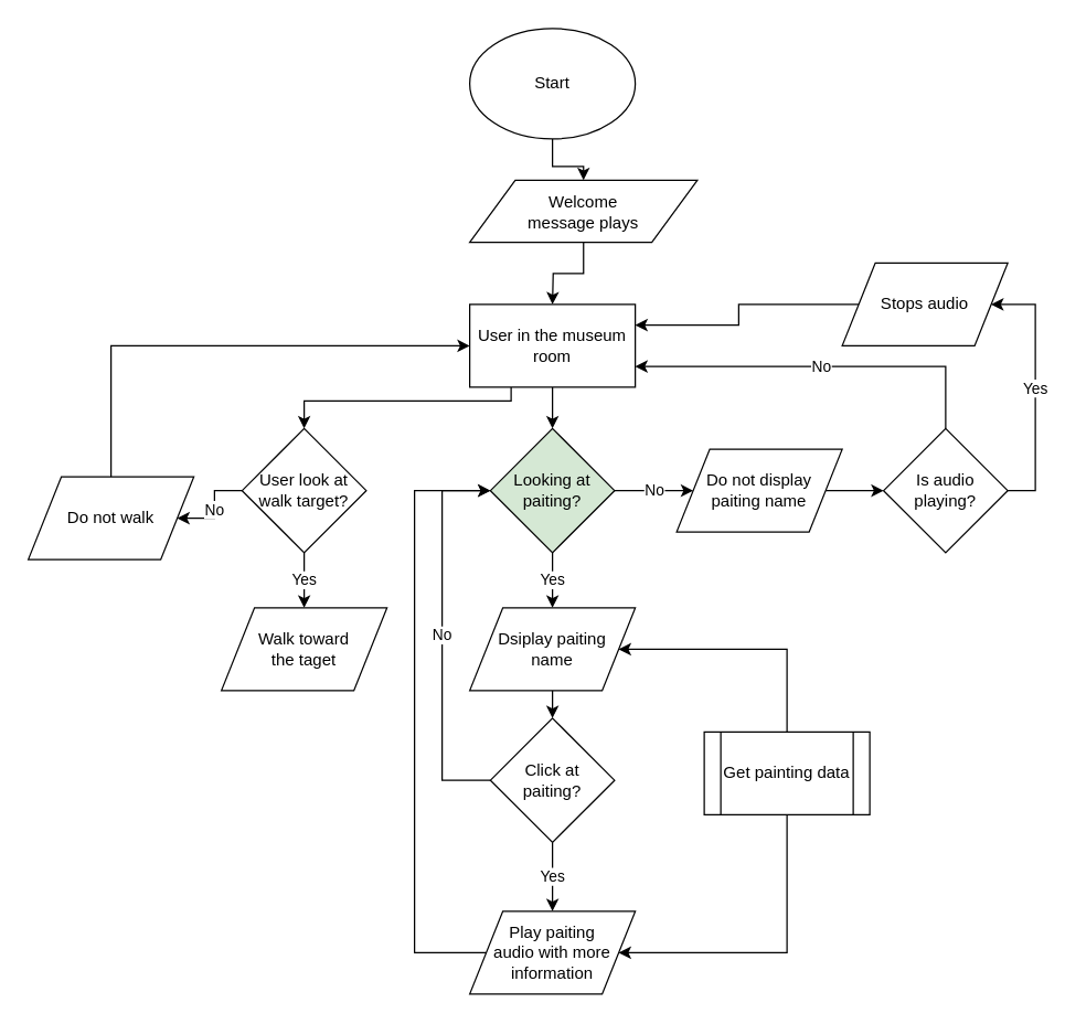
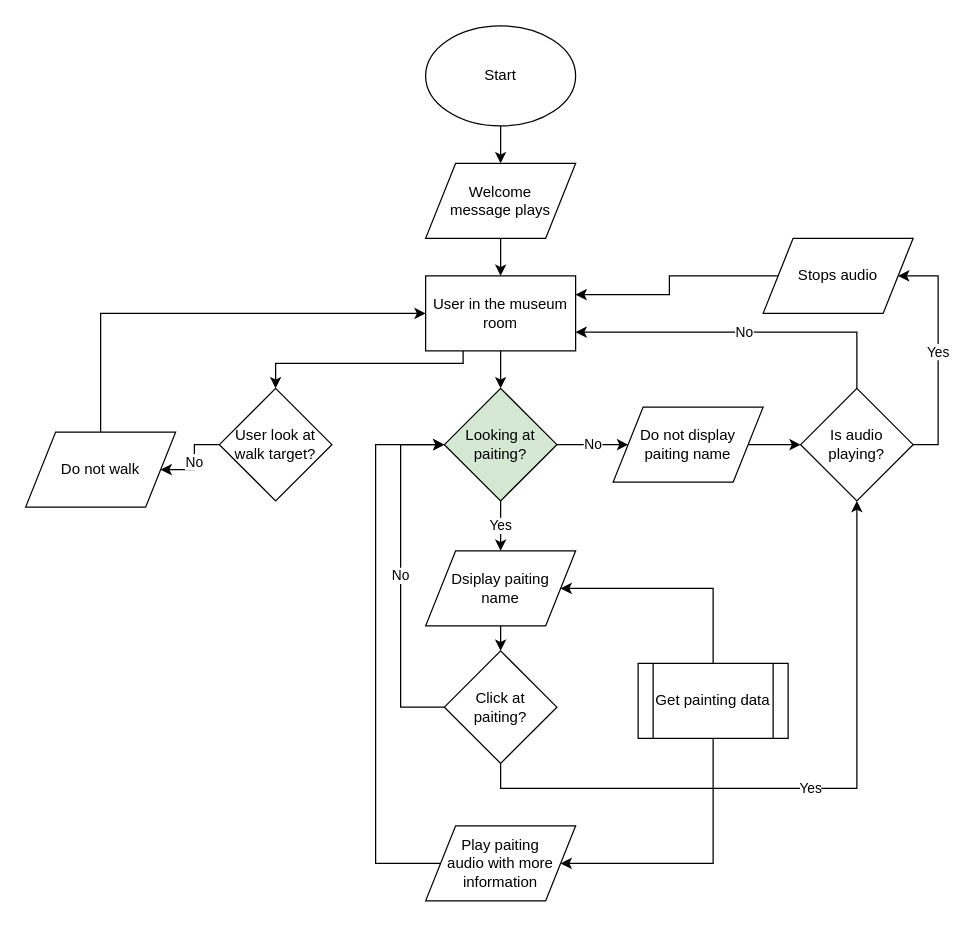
  <mxCell id="0" />
  <mxCell id="1" parent="0" />
  <mxCell id="2" style="edgeStyle=orthogonalEdgeStyle;rounded=0;orthogonalLoop=1;jettySize=auto;html=1;exitX=0.5;exitY=1;exitDx=0;exitDy=0;" edge="1" parent="1" source="3" target="5"><mxGeometry relative="1" as="geometry" /></mxCell>
  <mxCell id="3" value="Start" style="ellipse;whiteSpace=wrap;html=1;" vertex="1" parent="1"><mxGeometry x="340" y="20" width="120" height="80" as="geometry" /></mxCell>
  <mxCell id="4" style="edgeStyle=orthogonalEdgeStyle;rounded=0;orthogonalLoop=1;jettySize=auto;html=1;exitX=0.5;exitY=1;exitDx=0;exitDy=0;" edge="1" parent="1" source="5"><mxGeometry relative="1" as="geometry"><mxPoint x="400" y="220" as="targetPoint" /></mxGeometry></mxCell>
- <mxCell id="5" value="Welcome &lt;br&gt;message plays" style="shape=parallelogram;perimeter=parallelogramPerimeter;whiteSpace=wrap;html=1;" vertex="1" parent="1"><mxGeometry x="340" y="130" width="165" height="45" as="geometry" /></mxCell>
+ <mxCell id="5" value="Welcome &lt;br&gt;message plays" style="shape=parallelogram;perimeter=parallelogramPerimeter;whiteSpace=wrap;html=1;" vertex="1" parent="1"><mxGeometry x="340" y="130" width="120" height="60" as="geometry" /></mxCell>
  <mxCell id="6" style="edgeStyle=orthogonalEdgeStyle;rounded=0;orthogonalLoop=1;jettySize=auto;html=1;exitX=0.5;exitY=0;exitDx=0;exitDy=0;entryX=1;entryY=0.5;entryDx=0;entryDy=0;" edge="1" parent="1" source="8" target="14"><mxGeometry relative="1" as="geometry"><Array as="points"><mxPoint x="570" y="470" /></Array></mxGeometry></mxCell>
  <mxCell id="7" style="edgeStyle=orthogonalEdgeStyle;rounded=0;orthogonalLoop=1;jettySize=auto;html=1;exitX=0.5;exitY=1;exitDx=0;exitDy=0;entryX=1;entryY=0.5;entryDx=0;entryDy=0;" edge="1" parent="1" source="8" target="27"><mxGeometry relative="1" as="geometry"><Array as="points"><mxPoint x="570" y="690" /></Array></mxGeometry></mxCell>
  <mxCell id="8" value="Get painting data" style="shape=process;whiteSpace=wrap;html=1;backgroundOutline=1;" vertex="1" parent="1"><mxGeometry x="510" y="530" width="120" height="60" as="geometry" /></mxCell>
  <mxCell id="9" style="edgeStyle=orthogonalEdgeStyle;rounded=0;orthogonalLoop=1;jettySize=auto;html=1;exitX=0.25;exitY=1;exitDx=0;exitDy=0;entryX=0.5;entryY=0;entryDx=0;entryDy=0;" edge="1" parent="1" source="10" target="22"><mxGeometry relative="1" as="geometry"><Array as="points"><mxPoint x="370" y="290" /><mxPoint x="220" y="290" /></Array></mxGeometry></mxCell>
  <mxCell id="10" value="User in the museum room" style="rounded=0;whiteSpace=wrap;html=1;" vertex="1" parent="1"><mxGeometry x="340" y="220" width="120" height="60" as="geometry" /></mxCell>
  <mxCell id="11" style="edgeStyle=orthogonalEdgeStyle;rounded=0;orthogonalLoop=1;jettySize=auto;html=1;exitX=0.5;exitY=1;exitDx=0;exitDy=0;entryX=0.5;entryY=0;entryDx=0;entryDy=0;" edge="1" parent="1" target="17"><mxGeometry relative="1" as="geometry"><mxPoint x="400" y="280" as="sourcePoint" /></mxGeometry></mxCell>
- <mxCell id="12" value="Walk toward &lt;br&gt;the taget" style="shape=parallelogram;perimeter=parallelogramPerimeter;whiteSpace=wrap;html=1;" vertex="1" parent="1"><mxGeometry x="160" y="440" width="120" height="60" as="geometry" /></mxCell>
  <mxCell id="13" style="edgeStyle=orthogonalEdgeStyle;rounded=0;orthogonalLoop=1;jettySize=auto;html=1;exitX=0.5;exitY=1;exitDx=0;exitDy=0;entryX=0.5;entryY=0;entryDx=0;entryDy=0;" edge="1" parent="1" source="14" target="25"><mxGeometry relative="1" as="geometry" /></mxCell>
  <mxCell id="14" value="Dsiplay paiting &lt;br&gt;name" style="shape=parallelogram;perimeter=parallelogramPerimeter;whiteSpace=wrap;html=1;" vertex="1" parent="1"><mxGeometry x="340" y="440" width="120" height="60" as="geometry" /></mxCell>
  <mxCell id="15" value="Yes" style="edgeStyle=orthogonalEdgeStyle;rounded=0;orthogonalLoop=1;jettySize=auto;html=1;exitX=0.5;exitY=1;exitDx=0;exitDy=0;" edge="1" parent="1" source="17" target="14"><mxGeometry relative="1" as="geometry" /></mxCell>
  <mxCell id="16" value="No" style="edgeStyle=orthogonalEdgeStyle;rounded=0;orthogonalLoop=1;jettySize=auto;html=1;exitX=1;exitY=0.5;exitDx=0;exitDy=0;" edge="1" parent="1" source="17" target="19"><mxGeometry relative="1" as="geometry" /></mxCell>
  <mxCell id="17" value="Looking at &lt;br&gt;paiting?" style="rhombus;whiteSpace=wrap;html=1;fillColor=#d5e8d4;" vertex="1" parent="1"><mxGeometry x="355" y="310" width="90" height="90" as="geometry" /></mxCell>
  <mxCell id="18" style="edgeStyle=orthogonalEdgeStyle;rounded=0;orthogonalLoop=1;jettySize=auto;html=1;exitX=1;exitY=0.5;exitDx=0;exitDy=0;entryX=0;entryY=0.5;entryDx=0;entryDy=0;" edge="1" parent="1" source="19" target="30"><mxGeometry relative="1" as="geometry" /></mxCell>
  <mxCell id="19" value="Do not display&lt;br&gt;paiting name" style="shape=parallelogram;perimeter=parallelogramPerimeter;whiteSpace=wrap;html=1;" vertex="1" parent="1"><mxGeometry x="490" y="325" width="120" height="60" as="geometry" /></mxCell>
- <mxCell id="20" value="Yes" style="edgeStyle=orthogonalEdgeStyle;rounded=0;orthogonalLoop=1;jettySize=auto;html=1;exitX=0.5;exitY=1;exitDx=0;exitDy=0;entryX=0.5;entryY=0;entryDx=0;entryDy=0;" edge="1" parent="1" source="22" target="12"><mxGeometry relative="1" as="geometry" /></mxCell>
  <mxCell id="21" value="No" style="edgeStyle=orthogonalEdgeStyle;rounded=0;orthogonalLoop=1;jettySize=auto;html=1;exitX=0;exitY=0.5;exitDx=0;exitDy=0;entryX=1;entryY=0.5;entryDx=0;entryDy=0;" edge="1" parent="1" source="22" target="34"><mxGeometry relative="1" as="geometry" /></mxCell>
  <mxCell id="22" value="&lt;span&gt;User look at walk target?&lt;/span&gt;" style="rhombus;whiteSpace=wrap;html=1;" vertex="1" parent="1"><mxGeometry x="175" y="310" width="90" height="90" as="geometry" /></mxCell>
  <mxCell id="23" value="No" style="edgeStyle=orthogonalEdgeStyle;rounded=0;orthogonalLoop=1;jettySize=auto;html=1;exitX=0;exitY=0.5;exitDx=0;exitDy=0;entryX=0;entryY=0.5;entryDx=0;entryDy=0;" edge="1" parent="1" source="25" target="17"><mxGeometry relative="1" as="geometry"><Array as="points"><mxPoint x="320" y="565" /><mxPoint x="320" y="355" /></Array></mxGeometry></mxCell>
- <mxCell id="24" value="Yes" style="edgeStyle=orthogonalEdgeStyle;rounded=0;orthogonalLoop=1;jettySize=auto;html=1;exitX=0.5;exitY=1;exitDx=0;exitDy=0;entryX=0.5;entryY=0;entryDx=0;entryDy=0;" edge="1" parent="1" source="25" target="27"><mxGeometry relative="1" as="geometry" /></mxCell>
+ <mxCell id="24" value="Yes" style="edgeStyle=orthogonalEdgeStyle;rounded=0;orthogonalLoop=1;jettySize=auto;html=1;exitX=0.5;exitY=1;exitDx=0;exitDy=0;" edge="1" parent="1" source="25" target="30"><mxGeometry relative="1" as="geometry" /></mxCell>
  <mxCell id="25" value="Click at &lt;br&gt;paiting?" style="rhombus;whiteSpace=wrap;html=1;" vertex="1" parent="1"><mxGeometry x="355" y="520" width="90" height="90" as="geometry" /></mxCell>
  <mxCell id="26" style="edgeStyle=orthogonalEdgeStyle;rounded=0;orthogonalLoop=1;jettySize=auto;html=1;exitX=0;exitY=0.5;exitDx=0;exitDy=0;entryX=0;entryY=0.5;entryDx=0;entryDy=0;" edge="1" parent="1" source="27" target="17"><mxGeometry relative="1" as="geometry"><Array as="points"><mxPoint x="300" y="690" /><mxPoint x="300" y="355" /></Array></mxGeometry></mxCell>
  <mxCell id="27" value="Play paiting &lt;br&gt;audio with more information" style="shape=parallelogram;perimeter=parallelogramPerimeter;whiteSpace=wrap;html=1;" vertex="1" parent="1"><mxGeometry x="340" y="660" width="120" height="60" as="geometry" /></mxCell>
  <mxCell id="28" value="No" style="edgeStyle=orthogonalEdgeStyle;rounded=0;orthogonalLoop=1;jettySize=auto;html=1;exitX=0.5;exitY=0;exitDx=0;exitDy=0;entryX=1;entryY=0.75;entryDx=0;entryDy=0;" edge="1" parent="1" source="30" target="10"><mxGeometry relative="1" as="geometry" /></mxCell>
  <mxCell id="29" value="Yes" style="edgeStyle=orthogonalEdgeStyle;rounded=0;orthogonalLoop=1;jettySize=auto;html=1;exitX=1;exitY=0.5;exitDx=0;exitDy=0;entryX=1;entryY=0.5;entryDx=0;entryDy=0;" edge="1" parent="1" source="30" target="32"><mxGeometry relative="1" as="geometry"><Array as="points"><mxPoint x="750" y="355" /><mxPoint x="750" y="220" /></Array></mxGeometry></mxCell>
  <mxCell id="30" value="Is audio playing?" style="rhombus;whiteSpace=wrap;html=1;" vertex="1" parent="1"><mxGeometry x="640" y="310" width="90" height="90" as="geometry" /></mxCell>
  <mxCell id="31" style="edgeStyle=orthogonalEdgeStyle;rounded=0;orthogonalLoop=1;jettySize=auto;html=1;exitX=0;exitY=0.5;exitDx=0;exitDy=0;entryX=1;entryY=0.25;entryDx=0;entryDy=0;" edge="1" parent="1" source="32" target="10"><mxGeometry relative="1" as="geometry" /></mxCell>
  <mxCell id="32" value="Stops audio" style="shape=parallelogram;perimeter=parallelogramPerimeter;whiteSpace=wrap;html=1;" vertex="1" parent="1"><mxGeometry x="610" y="190" width="120" height="60" as="geometry" /></mxCell>
  <mxCell id="33" style="edgeStyle=orthogonalEdgeStyle;rounded=0;orthogonalLoop=1;jettySize=auto;html=1;exitX=0.5;exitY=0;exitDx=0;exitDy=0;entryX=0;entryY=0.5;entryDx=0;entryDy=0;" edge="1" parent="1" source="34" target="10"><mxGeometry relative="1" as="geometry" /></mxCell>
  <mxCell id="34" value="Do not walk" style="shape=parallelogram;perimeter=parallelogramPerimeter;whiteSpace=wrap;html=1;" vertex="1" parent="1"><mxGeometry x="20" y="345" width="120" height="60" as="geometry" /></mxCell>
